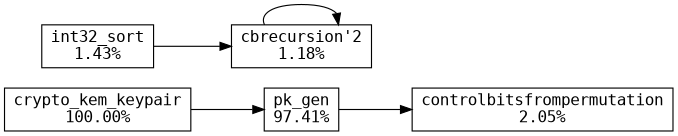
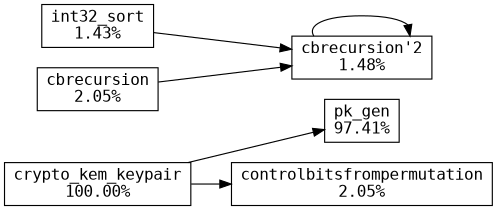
  digraph {
    fontname="DejaVu Sans Mono"
    rankdir=LR
    node [fontname="DejaVu Sans Mono" shape=box]
    edge [fontname="DejaVu Sans Mono"]
    n1 [label="pk_gen\n97.41%"]
    n2 [label="crypto_kem_keypair\n100.00%"]
    n3 [label="controlbitsfrompermutation\n2.05%"]
    n4 [label="int32_sort\n1.43%"]
-   n5 [label="cbrecursion'2\n1.18%"]
+   n5 [label="cbrecursion'2\n1.48%"]
+   n6 [label="cbrecursion\n2.05%"]
    n2 -> n1
-   n1 -> n3
+   n2 -> n3
    n4 -> n5
    n5 -> n5
+   n6 -> n5
  }
